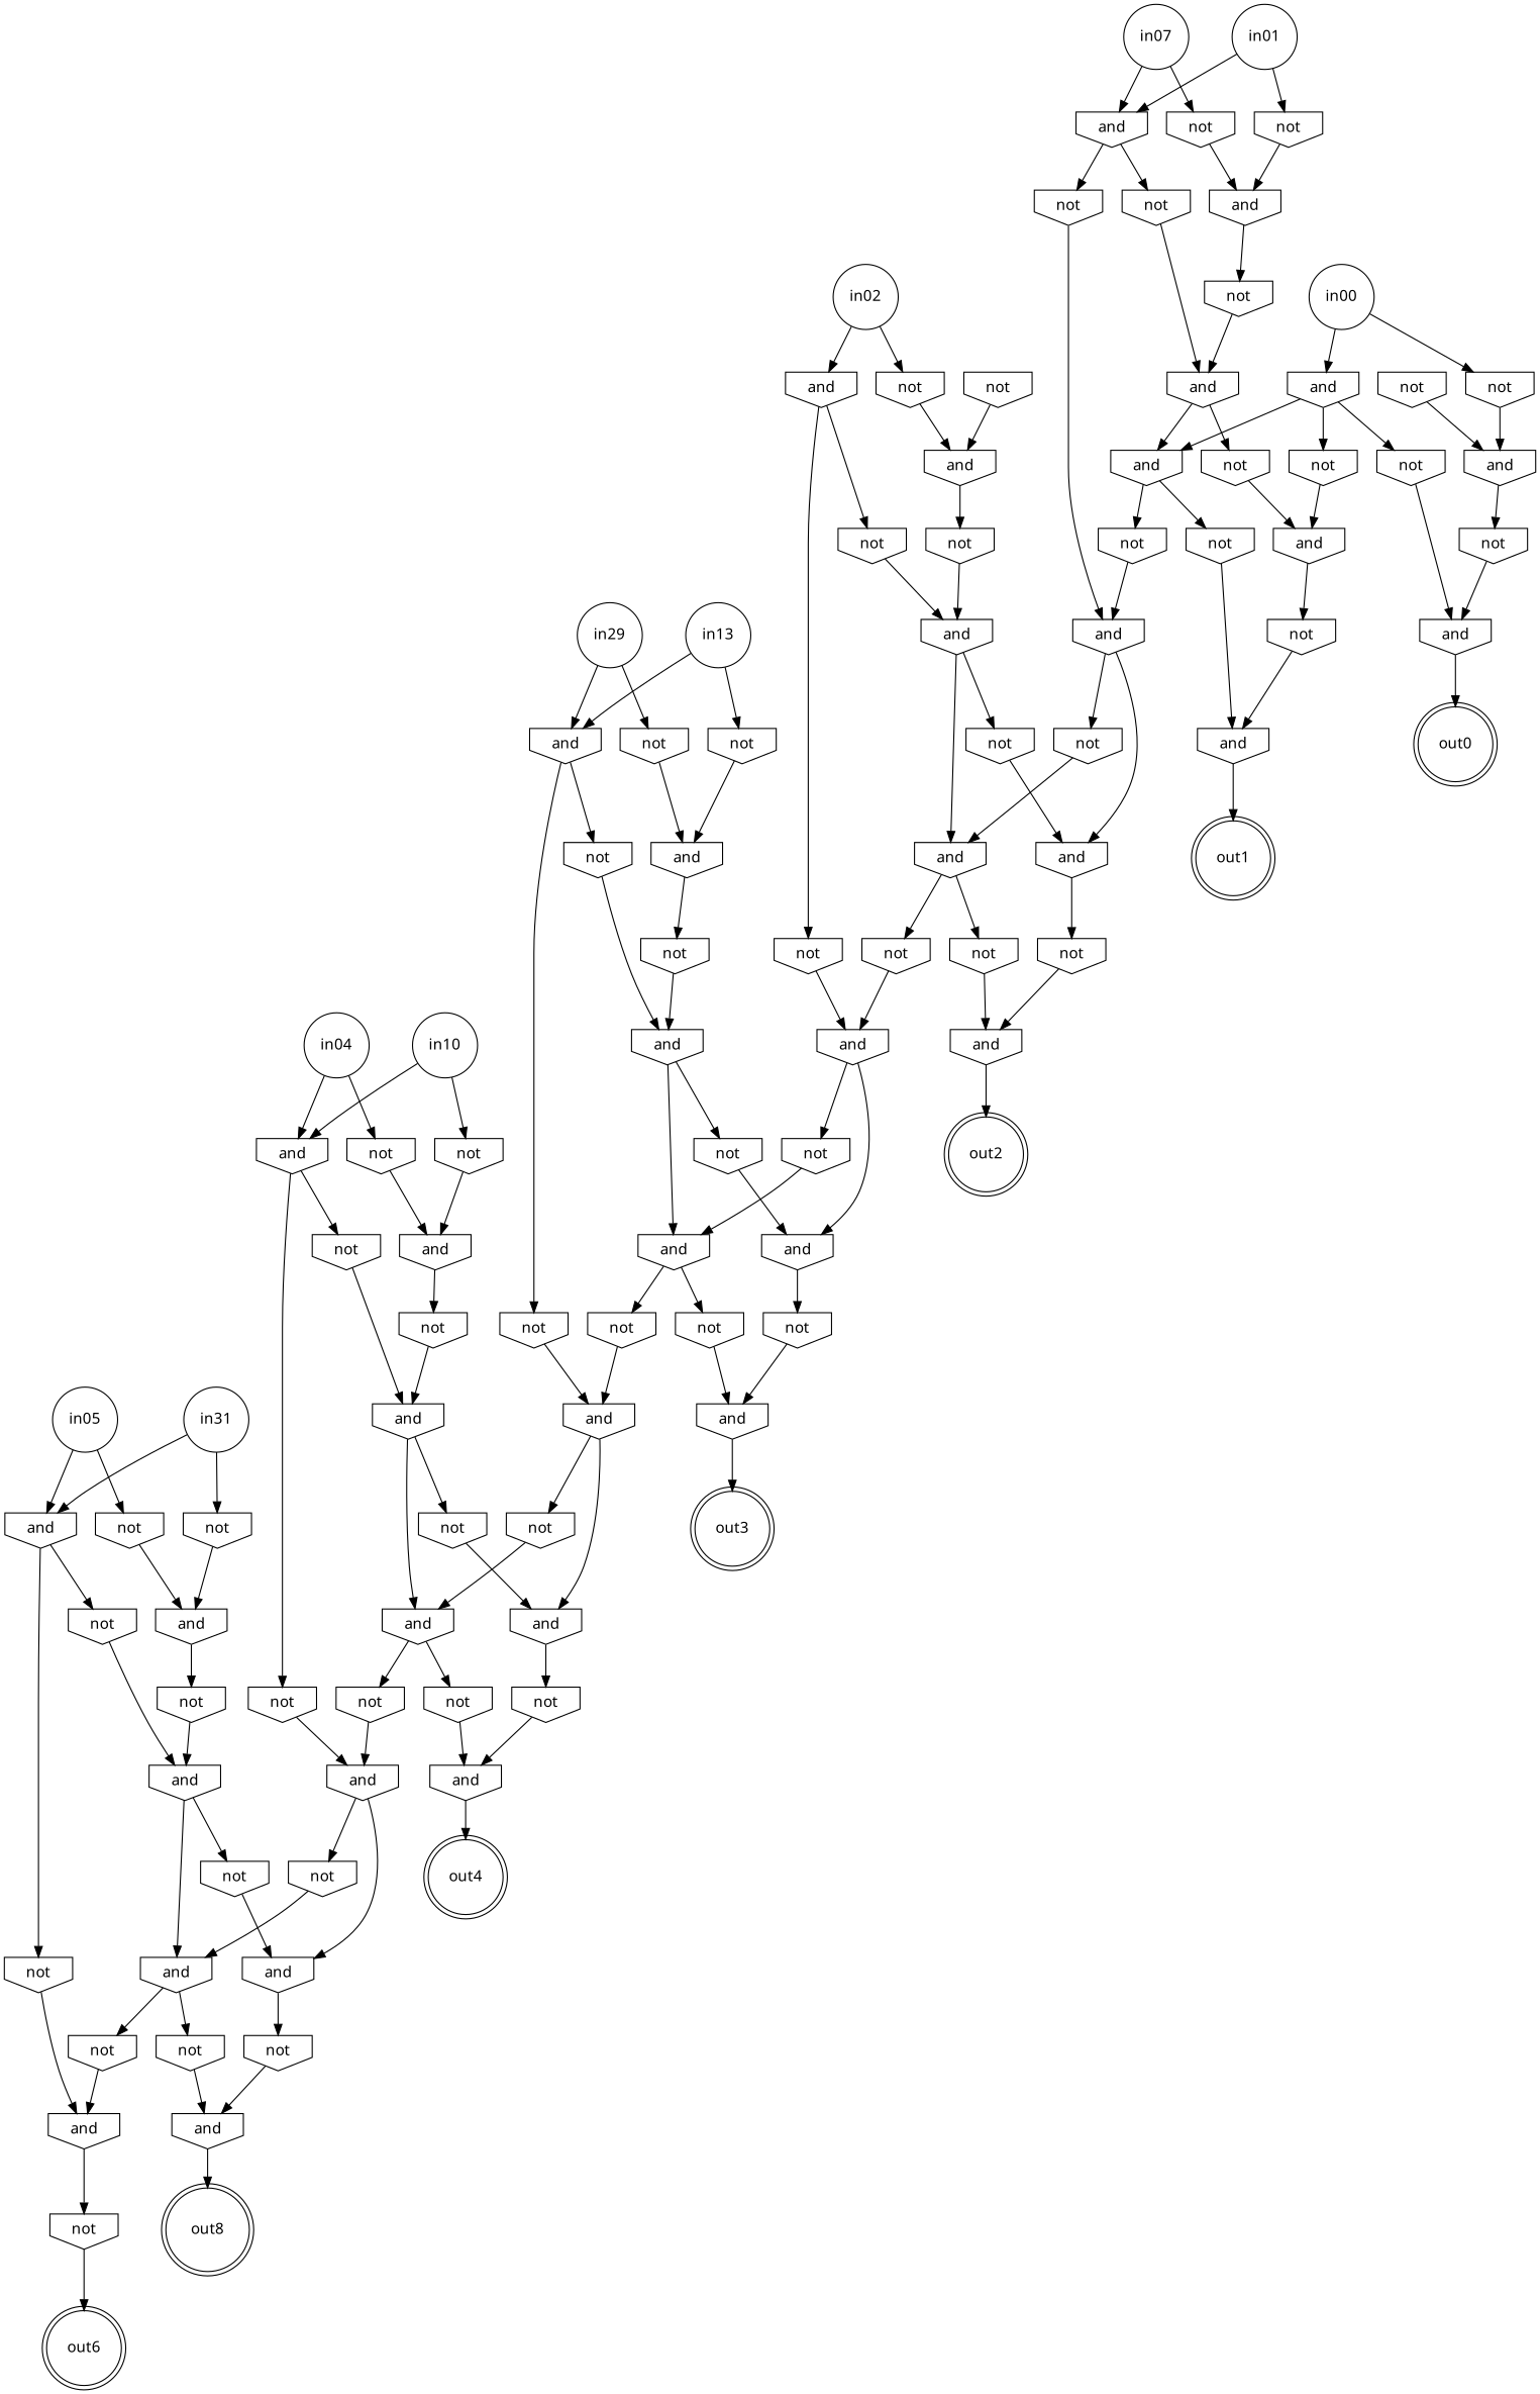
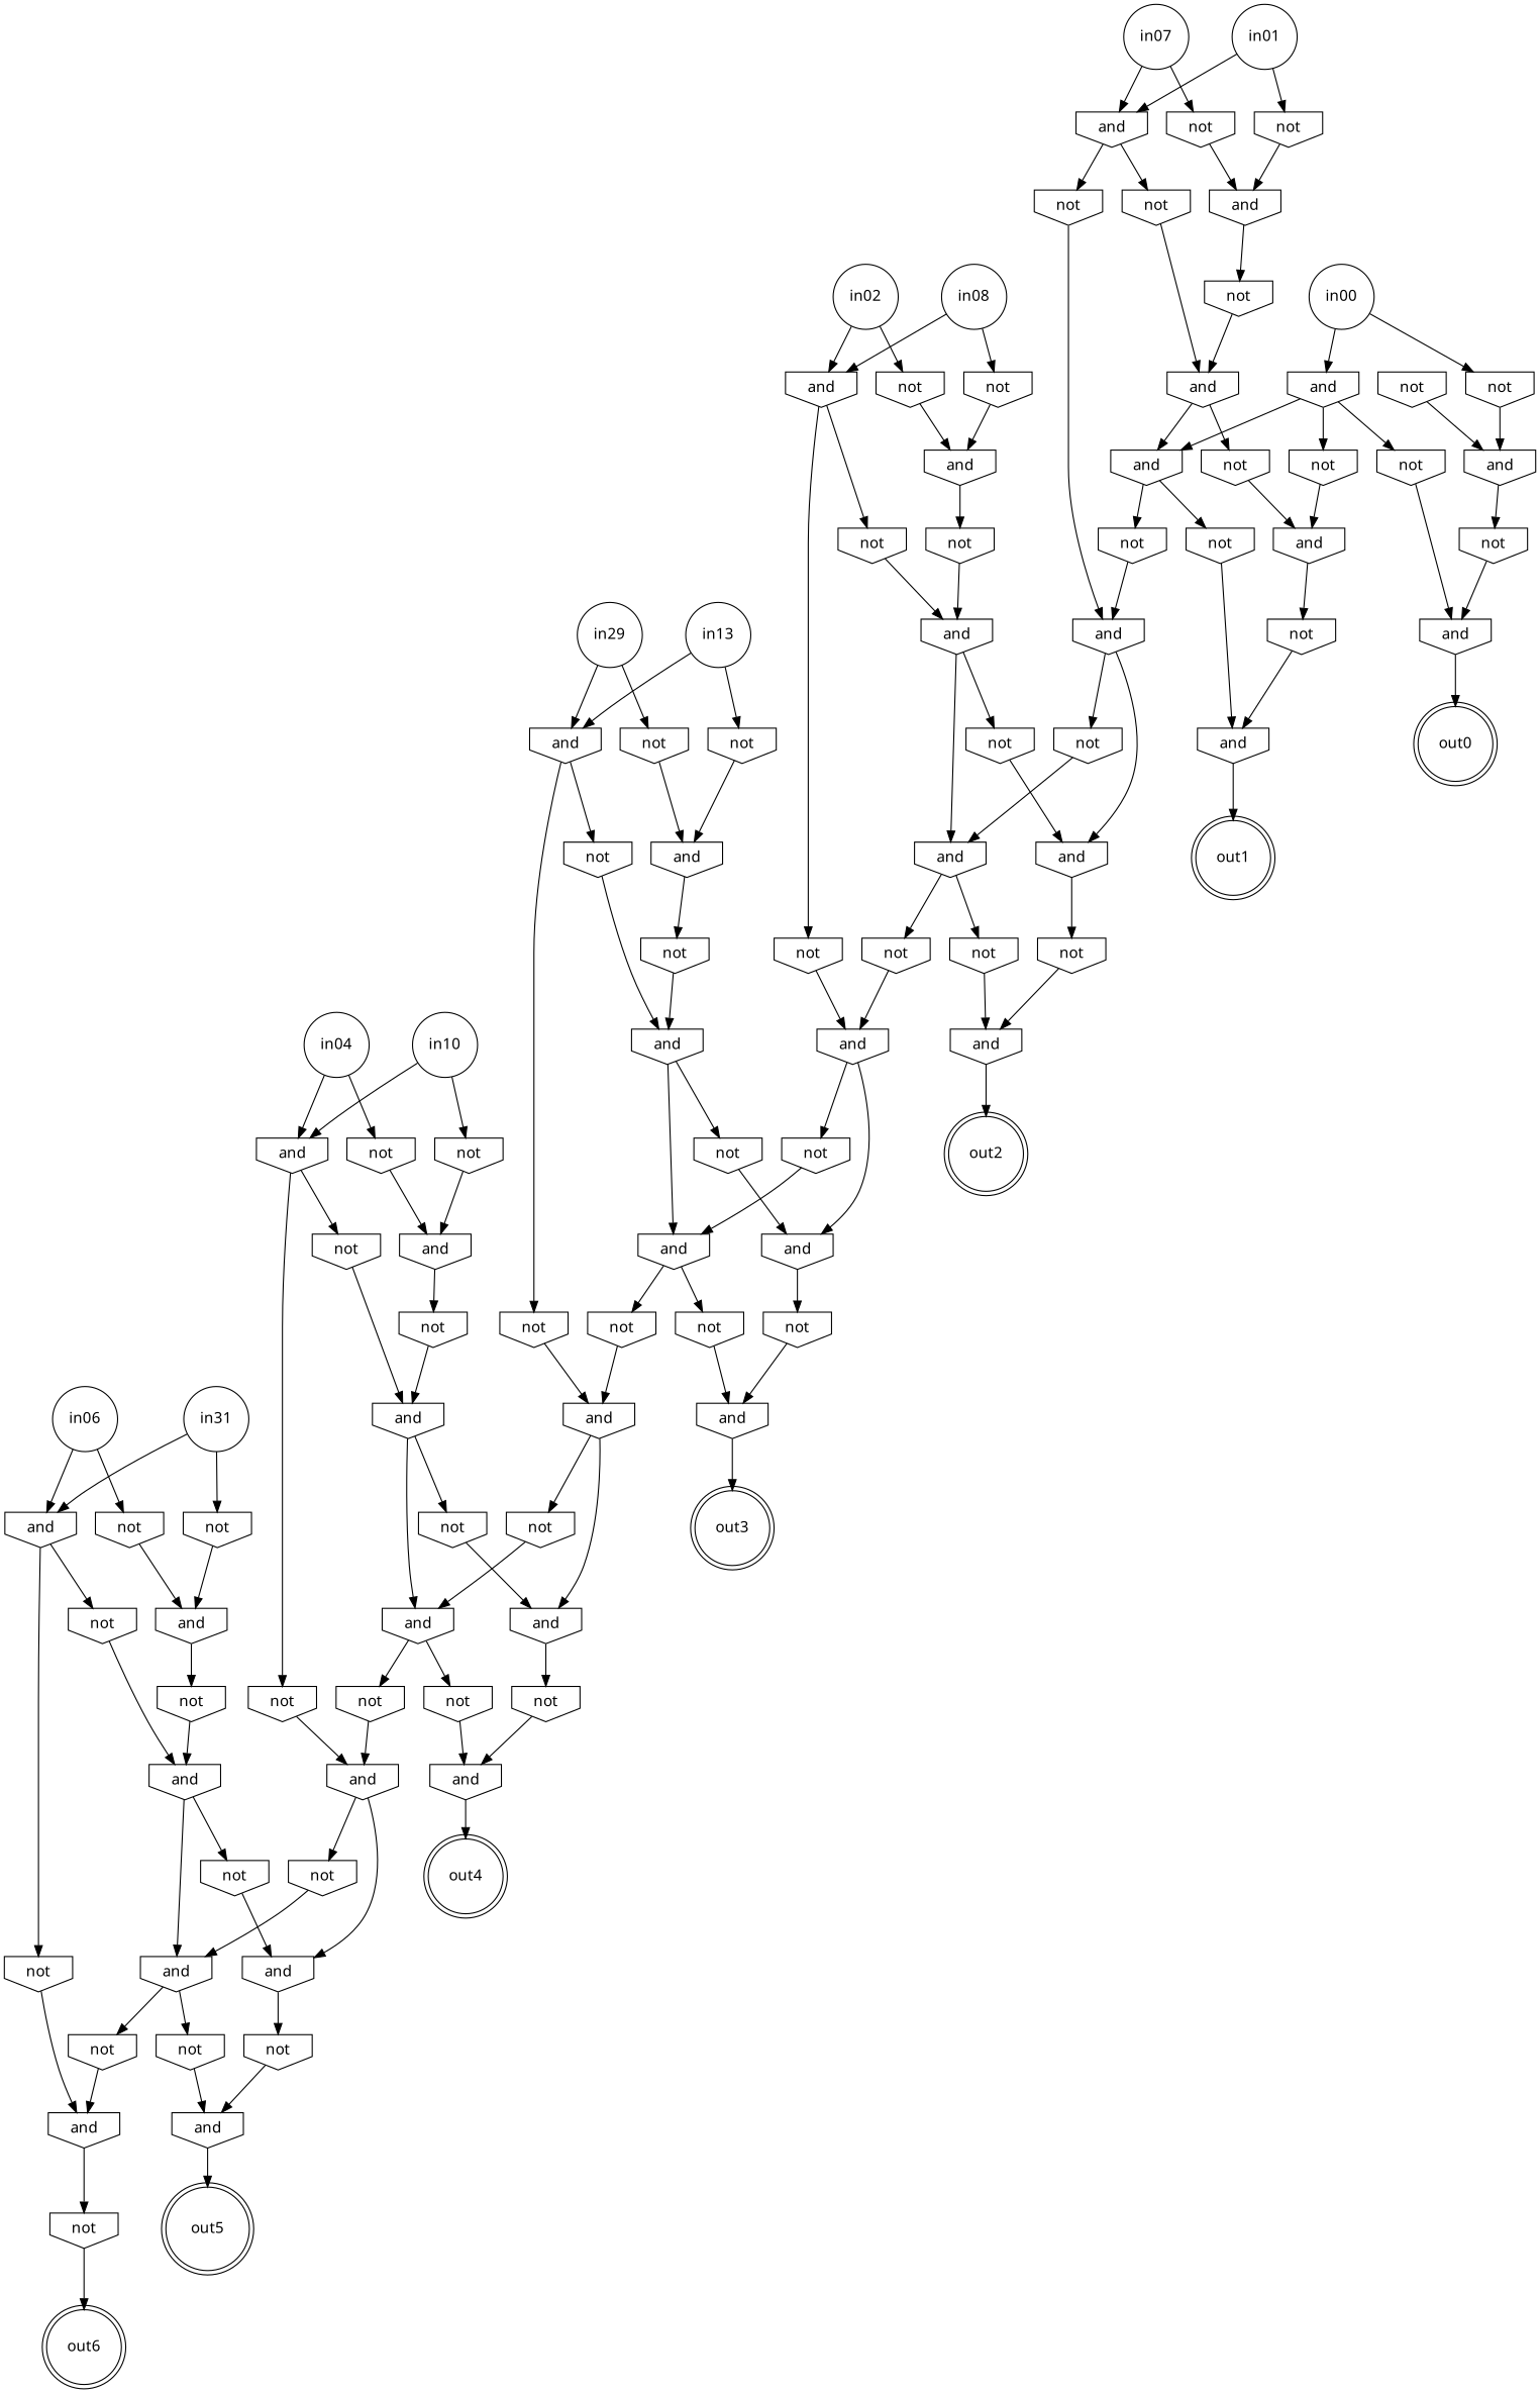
  strict digraph {
    fontname="Noto Sans"
    node [fontname="Noto Sans" shape=invhouse]
    edge [fontname="Noto Sans"]
    n1 [label=in31 shape=circle]
    n2 [label=and]
    n3 [label=not]
    n4 [label=not]
    n5 [label=not]
    n6 [label=and]
    n7 [label=and]
    n8 [label=and]
    n9 [label=not]
    n10 [label=in10 shape=circle]
    n11 [label=and]
    n12 [label=not]
    n13 [label=not]
    n14 [label=not]
    n15 [label=and]
    n16 [label=and]
    n17 [label=and]
    n18 [label=not]
    n19 [label=in29 shape=circle]
    n20 [label=and]
    n21 [label=not]
    n22 [label=not]
    n23 [label=not]
    n24 [label=and]
    n25 [label=and]
    n26 [label=and]
    n27 [label=not]
+   n28 [label=in08 shape=circle]
    n29 [label=and]
    n30 [label=not]
    n31 [label=not]
    n32 [label=not]
    n33 [label=and]
    n34 [label=and]
    n35 [label=and]
    n36 [label=not]
    n37 [label=in07 shape=circle]
    n38 [label=not]
    n39 [label=and]
    n40 [label=and]
    n41 [label=not]
    n42 [label=not]
    n43 [label=not]
    n44 [label=and]
    n45 [label=and]
    n46 [label=and]
    n47 [label=and]
    n48 [label=not]
    n49 [label=not]
    n50 [label=not]
    n51 [label=and]
    n52 [label=not]
    n53 [label=not]
    n54 [label=and]
    n55 [label=and]
    n56 [label=not]
-   n57 [label=in05 shape=circle]
+   n57 [label=in06 shape=circle]
    n58 [label=not]
    n59 [label=in04 shape=circle]
    n60 [label=not]
    n61 [label=in13 shape=circle]
    n62 [label=not]
    n63 [label=in02 shape=circle]
    n64 [label=not]
    n65 [label=in01 shape=circle]
    n66 [label=not]
    n67 [label=in00 shape=circle]
    n68 [label=not]
    n69 [label=not]
    n70 [label=not]
    n71 [label=and]
    n72 [label=out1 shape=doublecircle]
    n73 [label=and]
    n74 [label=not]
    n75 [label=not]
    n76 [label=and]
    n77 [label=and]
    n78 [label=not]
    n79 [label=not]
    n80 [label=out2 shape=doublecircle]
    n81 [label=and]
    n82 [label=not]
    n83 [label=not]
    n84 [label=and]
    n85 [label=and]
    n86 [label=not]
    n87 [label=not]
    n88 [label=out3 shape=doublecircle]
    n89 [label=not]
    n90 [label=and]
    n91 [label=and]
    n92 [label=not]
    n93 [label=not]
    n94 [label=out6 shape=doublecircle]
    n95 [label=not]
    n96 [label=not]
    n97 [label=not]
    n98 [label=and]
    n99 [label=not]
    n100 [label=out4 shape=doublecircle]
    n101 [label=and]
    n102 [label=not]
    n103 [label=and]
    n104 [label=not]
    n105 [label=not]
    n106 [label=and]
    n107 [label=out0 shape=doublecircle]
    n108 [label=not]
    n109 [label=not]
    n110 [label=not]
-   n111 [label=out8 shape=doublecircle]
+   n111 [label=out5 shape=doublecircle]
    n1 -> n2
    n1 -> n3
    n2 -> n4
    n2 -> n5
    n3 -> n6
    n4 -> n7
    n5 -> n8
    n6 -> n9
    n7 -> n93
    n8 -> n103
    n8 -> n108
    n9 -> n8
    n10 -> n11
    n10 -> n12
    n11 -> n13
    n11 -> n14
    n12 -> n15
    n13 -> n16
    n14 -> n17
    n15 -> n18
    n16 -> n89
    n16 -> n90
    n17 -> n91
    n17 -> n92
    n18 -> n17
    n19 -> n20
    n19 -> n21
    n20 -> n22
    n20 -> n23
    n21 -> n24
    n22 -> n25
    n23 -> n26
    n24 -> n27
    n25 -> n95
    n25 -> n101
    n26 -> n84
    n26 -> n102
    n27 -> n26
+   n28 -> n29
+   n28 -> n30
    n29 -> n31
    n29 -> n32
    n30 -> n33
    n31 -> n34
    n32 -> n35
    n33 -> n36
    n34 -> n81
    n34 -> n82
    n35 -> n76
    n35 -> n99
    n36 -> n35
    n37 -> n38
    n37 -> n39
    n38 -> n40
    n39 -> n41
    n39 -> n42
    n40 -> n43
    n41 -> n44
    n42 -> n45
    n43 -> n44
    n44 -> n47
    n44 -> n69
    n45 -> n73
    n45 -> n74
    n46 -> n47
    n46 -> n48
    n46 -> n49
    n47 -> n52
    n47 -> n53
    n48 -> n54
    n49 -> n55
    n50 -> n51
    n51 -> n56
    n52 -> n71
    n53 -> n45
    n54 -> n107
    n55 -> n70
    n56 -> n54
    n57 -> n2
    n57 -> n58
    n58 -> n6
    n59 -> n11
    n59 -> n60
    n60 -> n15
    n61 -> n20
    n61 -> n62
    n62 -> n24
    n63 -> n29
    n63 -> n64
    n64 -> n33
    n65 -> n39
    n65 -> n66
    n66 -> n40
    n67 -> n46
    n67 -> n68
    n68 -> n51
    n69 -> n55
    n70 -> n71
    n71 -> n72
    n73 -> n75
    n74 -> n76
    n75 -> n77
    n76 -> n78
    n76 -> n79
    n77 -> n80
    n78 -> n34
    n79 -> n77
    n81 -> n83
    n82 -> n84
    n83 -> n85
    n84 -> n86
    n84 -> n87
    n85 -> n88
    n86 -> n85
    n87 -> n25
    n89 -> n103
    n90 -> n109
    n91 -> n96
    n91 -> n97
    n92 -> n101
    n93 -> n94
    n95 -> n91
    n96 -> n98
    n97 -> n16
    n98 -> n100
    n99 -> n73
    n101 -> n110
    n102 -> n81
    n103 -> n104
    n103 -> n105
    n104 -> n106
    n105 -> n7
    n106 -> n111
    n108 -> n90
    n109 -> n106
    n110 -> n98
  }
